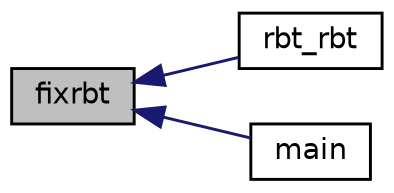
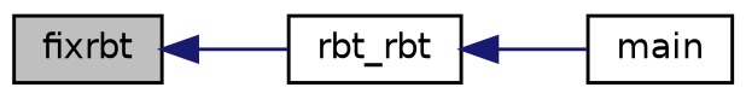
  digraph {
    rankdir=LR
    node [color=black fillcolor=white fontname=Helvetica fontsize=10 shape=record style=filled]
    edge [color=midnightblue dir=back fontname=Helvetica fontsize=10 labelfontname=Helvetica labelfontsize=10 style=solid]
    n1 [fillcolor=grey75 fontcolor=black height=0.2 label=fixrbt width=0.4]
    n2 [height=0.2 label=rbt_rbt width=0.4]
    n3 [height=0.2 label=main width=0.4]
    n1 -> n2
-   n1 -> n3
+   n2 -> n3
  }
